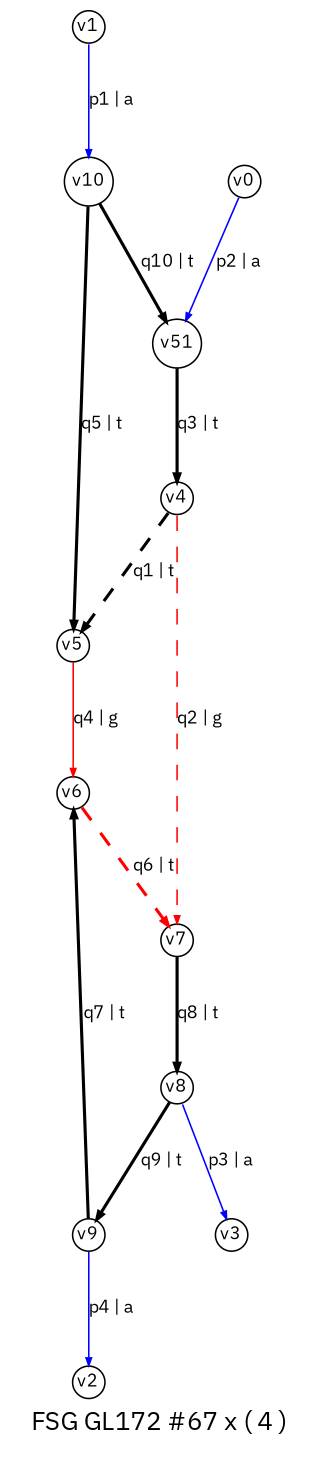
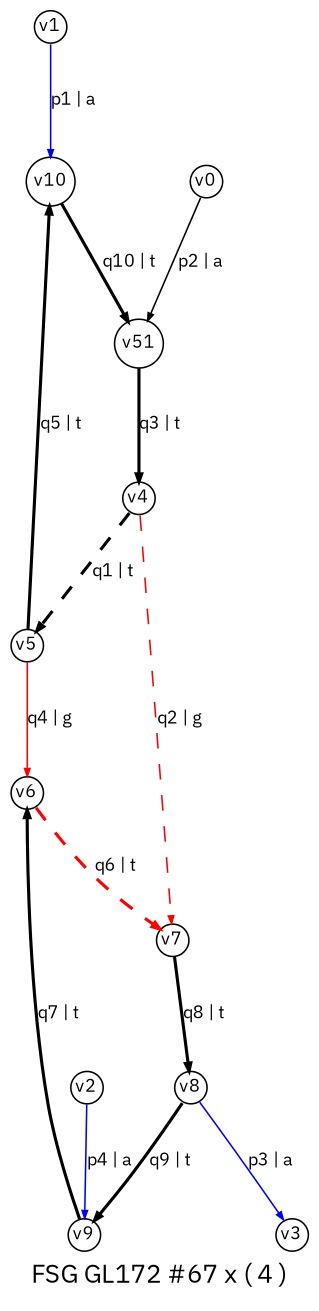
  digraph {
    fontname="IBM Plex Sans"
    fontsize=10
    label="FSG GL172 #67 x ( 4 )"
    noverlap=scale
    overall_factor="NumeratorDependentGrouping(172,1,AntiFermionSpinSumSign(1)*AutG(1)^-1*ExternalFermionOrderingSign(1))+NumeratorDependentGrouping(173,1,AntiFermionSpinSumSign(1)*AutG(1)^-1*ExternalFermionOrderingSign(1))+NumeratorDependentGrouping(174,1,AntiFermionSpinSumSign(1)*AutG(1)^-1*ExternalFermionOrderingSign(1))+NumeratorDependentGrouping(175,1,AntiFermionSpinSumSign(1)*AutG(1)^-1*ExternalFermionOrderingSign(1))"
    overall_factor_evaluated=4
    node [fontname="IBM Plex Sans" fontsize=7 margin=0 penwidth=0.6 shape=circle]
    edge [arrowsize=0.3 color=black fontname="IBM Plex Sans" fontsize=7 penwidth=1.2 style=solid]
    v1 [height=0.01]
    v10 [height=0.01]
    n3 [height=0.01 label=v51]
    v4 [height=0.01]
    v0 [height=0.01]
    v5 [height=0.01]
    v7 [height=0.01]
    v8 [height=0.01]
    v3 [height=0.01]
    v9 [height=0.01]
    v2 [height=0.01]
    v6 [height=0.01]
    v1 -> v10 [color=blue label="p1 | a" penwidth=0.6]
    v10 -> n3 [label="q10 | t"]
    n3 -> v4 [label="q3 | t"]
    v4 -> v5 [label="q1 | t" style=dashed]
    v4 -> v7 [color=red label="q2 | g" penwidth=0.6 style=dashed]
-   v0 -> n3 [color=blue label="p2 | a" penwidth=0.6]
-   v10 -> v5 [label="q5 | t"]
+   v0 -> n3 [label="p2 | a" penwidth=0.6]
+   v5 -> v10 [label="q5 | t"]
    v5 -> v6 [color=red label="q4 | g" penwidth=0.6]
    v7 -> v8 [label="q8 | t"]
    v8 -> v3 [color=blue label="p3 | a" penwidth=0.6]
    v8 -> v9 [label="q9 | t"]
-   v9 -> v2 [color=blue label="p4 | a" penwidth=0.6]
+   v2 -> v9 [color=blue label="p4 | a" penwidth=0.6]
    v9 -> v6 [label="q7 | t"]
    v6 -> v7 [color=red label="q6 | t" style=dashed]
  }
